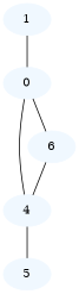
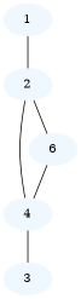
  graph {
    node [color=aliceblue style=filled]
    n1 [label=1]
-   n2 [label=0]
+   n2 [label=2]
    n3 [label=4]
    n4 [label=6]
-   n5 [label=5]
+   n5 [label=3]
    n1 -- n2
    n2 -- n3
    n2 -- n4
    n3 -- n5
    n4 -- n3
  }
